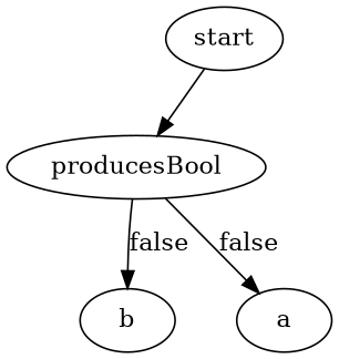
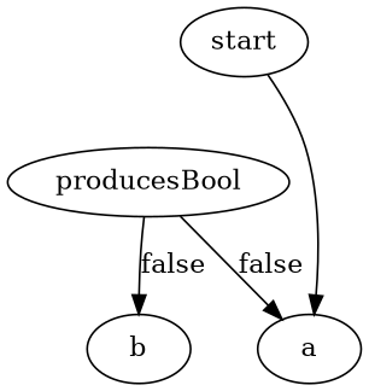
  digraph {
    start
    producesBool
    a
    b
-   start -> producesBool
+   start -> a
    producesBool -> a [label=false]
    producesBool -> b [label=false]
  }
